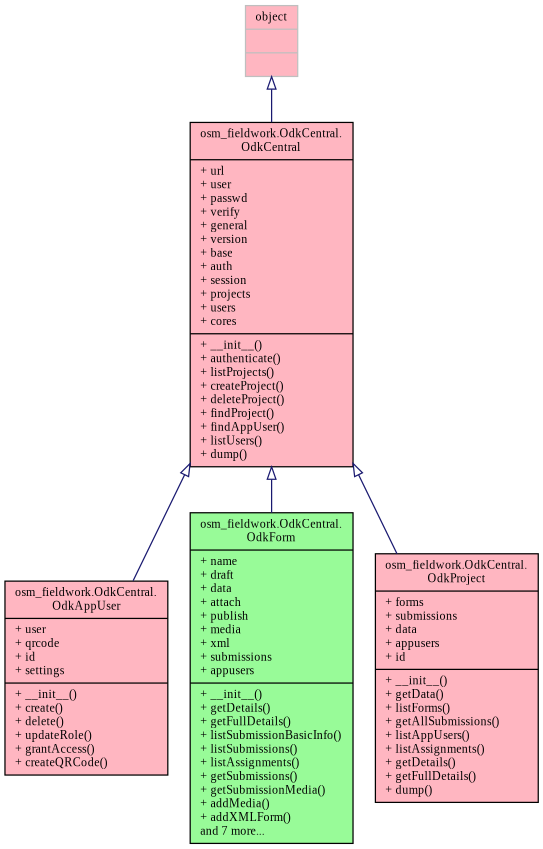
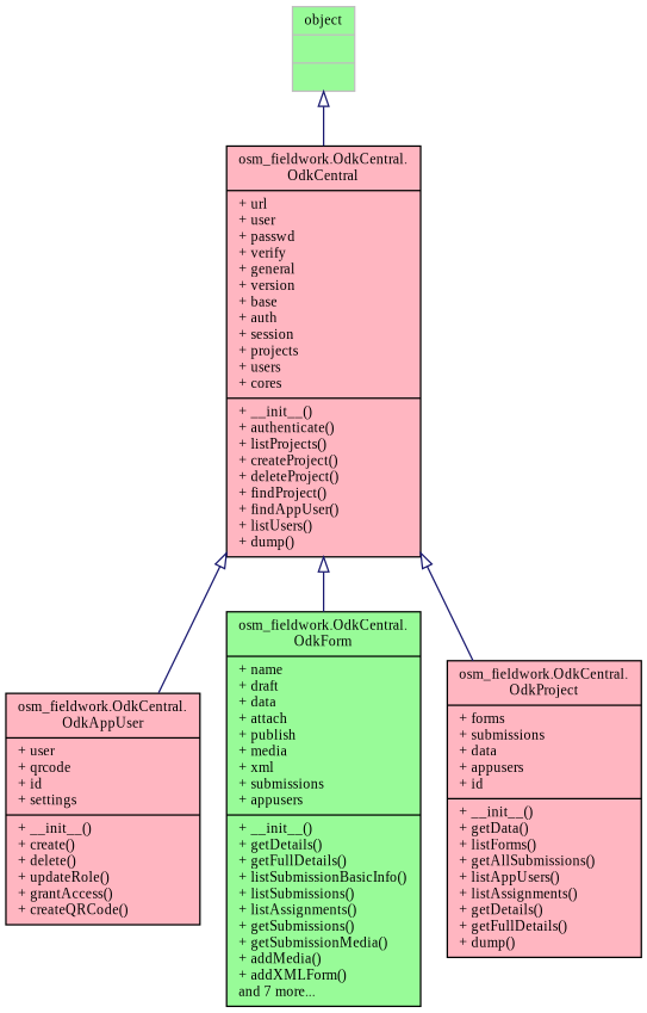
  digraph {
    fontname="Liberation Serif"
    node [color=black fillcolor=lightpink fontname="Liberation Serif" fontsize=10 shape=record style=filled]
    edge [arrowtail=onormal color=midnightblue dir=back fontname="Liberation Serif" fontsize=10 labelfontname=Helvetica labelfontsize=10 style=solid]
    n1 [fontcolor=black height=0.2 label="{osm_fieldwork.OdkCentral.\lOdkCentral\n|+ url\l+ user\l+ passwd\l+ verify\l+ general\l+ version\l+ base\l+ auth\l+ session\l+ projects\l+ users\l+ cores\l|+ __init__()\l+ authenticate()\l+ listProjects()\l+ createProject()\l+ deleteProject()\l+ findProject()\l+ findAppUser()\l+ listUsers()\l+ dump()\l}" width=0.4]
    n2 [height=0.2 label="{osm_fieldwork.OdkCentral.\lOdkAppUser\n|+ user\l+ qrcode\l+ id\l+ settings\l|+ __init__()\l+ create()\l+ delete()\l+ updateRole()\l+ grantAccess()\l+ createQRCode()\l}" width=0.4]
    n3 [fillcolor=palegreen height=0.2 label="{osm_fieldwork.OdkCentral.\lOdkForm\n|+ name\l+ draft\l+ data\l+ attach\l+ publish\l+ media\l+ xml\l+ submissions\l+ appusers\l|+ __init__()\l+ getDetails()\l+ getFullDetails()\l+ listSubmissionBasicInfo()\l+ listSubmissions()\l+ listAssignments()\l+ getSubmissions()\l+ getSubmissionMedia()\l+ addMedia()\l+ addXMLForm()\land 7 more...\l}" width=0.4]
    n4 [height=0.2 label="{osm_fieldwork.OdkCentral.\lOdkProject\n|+ forms\l+ submissions\l+ data\l+ appusers\l+ id\l|+ __init__()\l+ getData()\l+ listForms()\l+ getAllSubmissions()\l+ listAppUsers()\l+ listAssignments()\l+ getDetails()\l+ getFullDetails()\l+ dump()\l}" width=0.4]
-   n5 [color=grey75 height=0.2 label="{object\n||}" width=0.4]
+   n5 [color=grey75 fillcolor=palegreen height=0.2 label="{object\n||}" width=0.4]
    n1 -> n2
    n1 -> n3
    n1 -> n4
    n5 -> n1
  }
